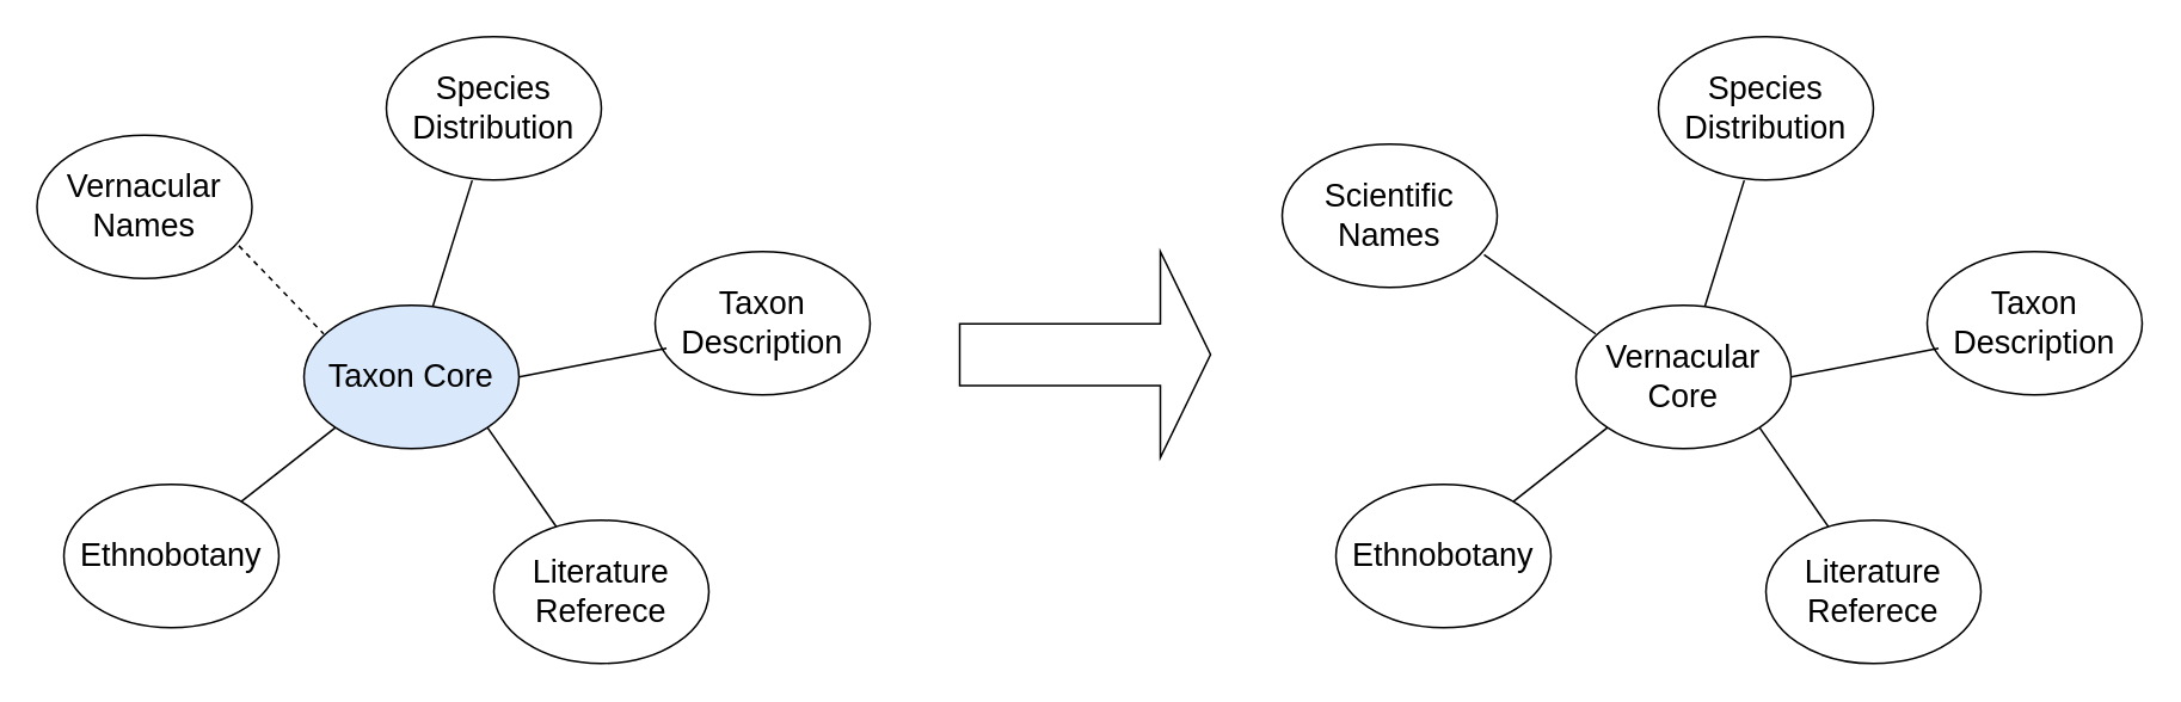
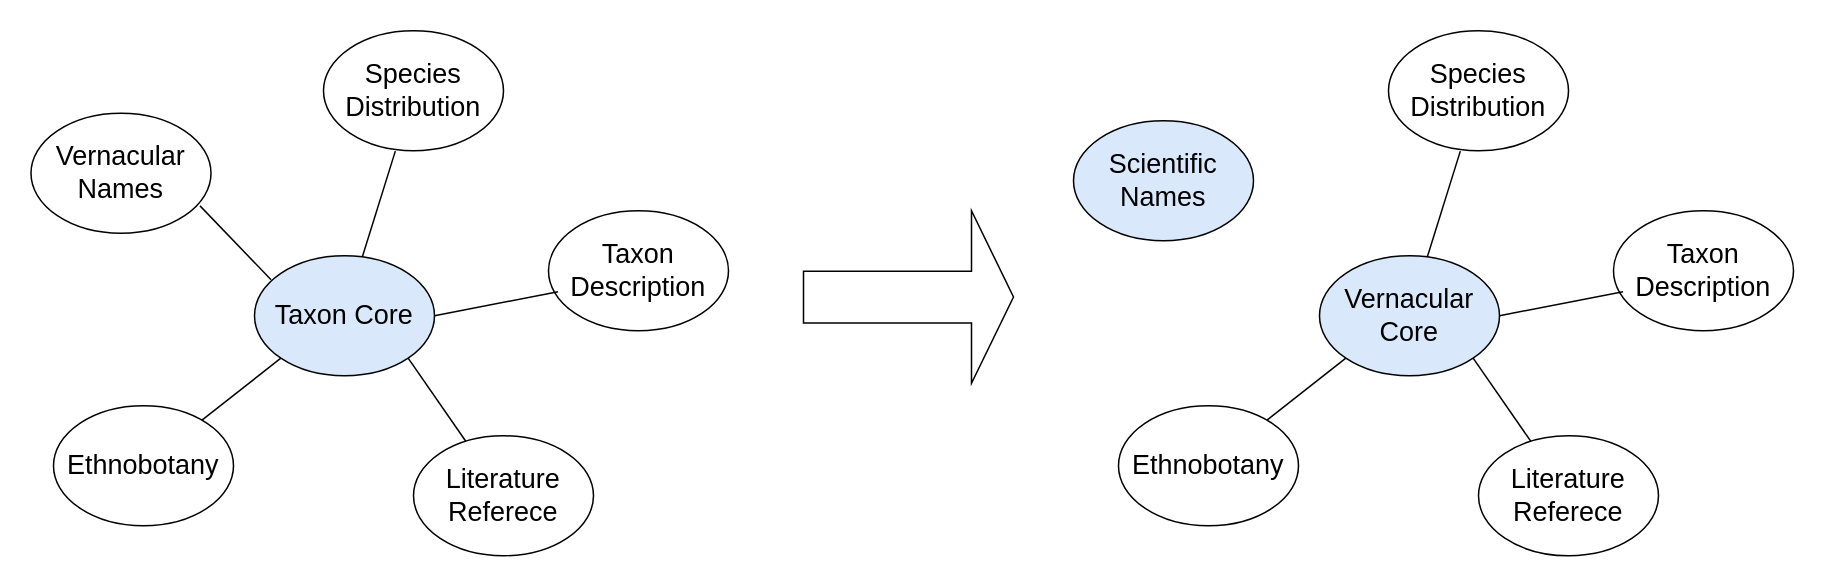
  <mxCell id="0" />
  <mxCell id="1" parent="0" />
  <mxCell id="2" value="&lt;span style=&quot;font-size: 18px;&quot;&gt;Taxon Core&lt;/span&gt;" style="ellipse;whiteSpace=wrap;html=1;fillColor=#dae8fc;" vertex="1" parent="1"><mxGeometry x="169" y="170" width="120" height="80" as="geometry" /></mxCell>
  <mxCell id="3" value="&lt;font style=&quot;font-size: 18px;&quot;&gt;Species&lt;br&gt;Distribution&lt;/font&gt;" style="ellipse;whiteSpace=wrap;html=1;" vertex="1" parent="1"><mxGeometry x="215" y="20" width="120" height="80" as="geometry" /></mxCell>
  <mxCell id="4" value="&lt;span style=&quot;font-size: 18px;&quot;&gt;Taxon&lt;br&gt;Description&lt;/span&gt;" style="ellipse;whiteSpace=wrap;html=1;" vertex="1" parent="1"><mxGeometry x="365" y="140" width="120" height="80" as="geometry" /></mxCell>
  <mxCell id="5" value="&lt;span style=&quot;font-size: 18px;&quot;&gt;Literature&lt;br&gt;Referece&lt;/span&gt;" style="ellipse;whiteSpace=wrap;html=1;" vertex="1" parent="1"><mxGeometry x="275" y="290" width="120" height="80" as="geometry" /></mxCell>
  <mxCell id="6" value="&lt;span style=&quot;font-size: 18px;&quot;&gt;Ethnobotany&lt;/span&gt;" style="ellipse;whiteSpace=wrap;html=1;" vertex="1" parent="1"><mxGeometry x="35" y="270" width="120" height="80" as="geometry" /></mxCell>
  <mxCell id="7" value="&lt;span style=&quot;font-size: 18px;&quot;&gt;Vernacular&lt;br&gt;Names&lt;/span&gt;" style="ellipse;whiteSpace=wrap;html=1;" vertex="1" parent="1"><mxGeometry x="20" y="75" width="120" height="80" as="geometry" /></mxCell>
- <mxCell id="8" value="" style="endArrow=none;html=1;rounded=0;exitX=0.939;exitY=0.772;exitDx=0;exitDy=0;exitPerimeter=0;entryX=0.092;entryY=0.2;entryDx=0;entryDy=0;entryPerimeter=0;dashed=1;" edge="1" parent="1" source="7" target="2"><mxGeometry width="50" height="50" relative="1" as="geometry"><mxPoint x="265" y="360" as="sourcePoint" /><mxPoint x="175" y="200" as="targetPoint" /></mxGeometry></mxCell>
+ <mxCell id="8" value="" style="endArrow=none;html=1;rounded=0;exitX=0.939;exitY=0.772;exitDx=0;exitDy=0;exitPerimeter=0;entryX=0.092;entryY=0.2;entryDx=0;entryDy=0;entryPerimeter=0;" edge="1" parent="1" source="7" target="2"><mxGeometry width="50" height="50" relative="1" as="geometry"><mxPoint x="265" y="360" as="sourcePoint" /><mxPoint x="175" y="200" as="targetPoint" /></mxGeometry></mxCell>
  <mxCell id="9" value="" style="endArrow=none;html=1;rounded=0;exitX=0;exitY=1;exitDx=0;exitDy=0;" edge="1" parent="1" source="2" target="6"><mxGeometry width="50" height="50" relative="1" as="geometry"><mxPoint x="265" y="360" as="sourcePoint" /><mxPoint x="187" y="300" as="targetPoint" /></mxGeometry></mxCell>
  <mxCell id="10" value="" style="endArrow=none;html=1;rounded=0;entryX=1;entryY=1;entryDx=0;entryDy=0;" edge="1" parent="1" source="5" target="2"><mxGeometry width="50" height="50" relative="1" as="geometry"><mxPoint x="265" y="360" as="sourcePoint" /><mxPoint x="275" y="250" as="targetPoint" /></mxGeometry></mxCell>
  <mxCell id="11" value="" style="endArrow=none;html=1;rounded=0;entryX=0.399;entryY=1.003;entryDx=0;entryDy=0;entryPerimeter=0;" edge="1" parent="1" source="2" target="3"><mxGeometry width="50" height="50" relative="1" as="geometry"><mxPoint x="265" y="360" as="sourcePoint" /><mxPoint x="315" y="310" as="targetPoint" /></mxGeometry></mxCell>
  <mxCell id="12" value="" style="endArrow=none;html=1;rounded=0;entryX=0.053;entryY=0.675;entryDx=0;entryDy=0;entryPerimeter=0;" edge="1" parent="1" target="4"><mxGeometry width="50" height="50" relative="1" as="geometry"><mxPoint x="289" y="210" as="sourcePoint" /><mxPoint x="345" y="220" as="targetPoint" /></mxGeometry></mxCell>
- <mxCell id="13" value="&lt;font style=&quot;font-size: 18px;&quot;&gt;Vernacular&lt;br&gt;Core&lt;/font&gt;" style="ellipse;whiteSpace=wrap;html=1;" vertex="1" parent="1"><mxGeometry x="879" y="170" width="120" height="80" as="geometry" /></mxCell>
+ <mxCell id="13" value="&lt;font style=&quot;font-size: 18px;&quot;&gt;Vernacular&lt;br&gt;Core&lt;/font&gt;" style="ellipse;whiteSpace=wrap;html=1;fillColor=#dae8fc;" vertex="1" parent="1"><mxGeometry x="879" y="170" width="120" height="80" as="geometry" /></mxCell>
  <mxCell id="14" value="&lt;font style=&quot;font-size: 18px;&quot;&gt;Species&lt;br&gt;Distribution&lt;/font&gt;" style="ellipse;whiteSpace=wrap;html=1;" vertex="1" parent="1"><mxGeometry x="925" y="20" width="120" height="80" as="geometry" /></mxCell>
  <mxCell id="15" value="&lt;span style=&quot;font-size: 18px;&quot;&gt;Taxon&lt;br&gt;Description&lt;/span&gt;" style="ellipse;whiteSpace=wrap;html=1;" vertex="1" parent="1"><mxGeometry x="1075" y="140" width="120" height="80" as="geometry" /></mxCell>
  <mxCell id="16" value="&lt;span style=&quot;font-size: 18px;&quot;&gt;Literature&lt;br&gt;Referece&lt;/span&gt;" style="ellipse;whiteSpace=wrap;html=1;" vertex="1" parent="1"><mxGeometry x="985" y="290" width="120" height="80" as="geometry" /></mxCell>
  <mxCell id="17" value="&lt;span style=&quot;font-size: 18px;&quot;&gt;Ethnobotany&lt;/span&gt;" style="ellipse;whiteSpace=wrap;html=1;" vertex="1" parent="1"><mxGeometry x="745" y="270" width="120" height="80" as="geometry" /></mxCell>
- <mxCell id="18" value="&lt;span style=&quot;font-size: 18px;&quot;&gt;Scientific&lt;br&gt;Names&lt;/span&gt;" style="ellipse;whiteSpace=wrap;html=1;" vertex="1" parent="1"><mxGeometry x="715" y="80" width="120" height="80" as="geometry" /></mxCell>
- <mxCell id="19" value="" style="endArrow=none;html=1;rounded=0;exitX=0.939;exitY=0.772;exitDx=0;exitDy=0;exitPerimeter=0;entryX=0.092;entryY=0.2;entryDx=0;entryDy=0;entryPerimeter=0;" edge="1" parent="1" source="18" target="13"><mxGeometry width="50" height="50" relative="1" as="geometry"><mxPoint x="975" y="360" as="sourcePoint" /><mxPoint x="885" y="200" as="targetPoint" /></mxGeometry></mxCell>
+ <mxCell id="18" value="&lt;span style=&quot;font-size: 18px;&quot;&gt;Scientific&lt;br&gt;Names&lt;/span&gt;" style="ellipse;whiteSpace=wrap;html=1;fillColor=#dae8fc;" vertex="1" parent="1"><mxGeometry x="715" y="80" width="120" height="80" as="geometry" /></mxCell>
  <mxCell id="20" value="" style="endArrow=none;html=1;rounded=0;exitX=0;exitY=1;exitDx=0;exitDy=0;" edge="1" parent="1" source="13" target="17"><mxGeometry width="50" height="50" relative="1" as="geometry"><mxPoint x="975" y="360" as="sourcePoint" /><mxPoint x="897" y="300" as="targetPoint" /></mxGeometry></mxCell>
  <mxCell id="21" value="" style="endArrow=none;html=1;rounded=0;entryX=1;entryY=1;entryDx=0;entryDy=0;" edge="1" parent="1" source="16" target="13"><mxGeometry width="50" height="50" relative="1" as="geometry"><mxPoint x="975" y="360" as="sourcePoint" /><mxPoint x="985" y="250" as="targetPoint" /></mxGeometry></mxCell>
  <mxCell id="22" value="" style="endArrow=none;html=1;rounded=0;entryX=0.399;entryY=1.003;entryDx=0;entryDy=0;entryPerimeter=0;" edge="1" parent="1" source="13" target="14"><mxGeometry width="50" height="50" relative="1" as="geometry"><mxPoint x="975" y="360" as="sourcePoint" /><mxPoint x="1025" y="310" as="targetPoint" /></mxGeometry></mxCell>
  <mxCell id="23" value="" style="endArrow=none;html=1;rounded=0;entryX=0.053;entryY=0.675;entryDx=0;entryDy=0;entryPerimeter=0;" edge="1" parent="1" target="15"><mxGeometry width="50" height="50" relative="1" as="geometry"><mxPoint x="999" y="210" as="sourcePoint" /><mxPoint x="1055" y="220" as="targetPoint" /></mxGeometry></mxCell>
  <mxCell id="24" value="" style="shape=singleArrow;whiteSpace=wrap;html=1;" vertex="1" parent="1"><mxGeometry x="535" y="140" width="140" height="115" as="geometry" /></mxCell>
